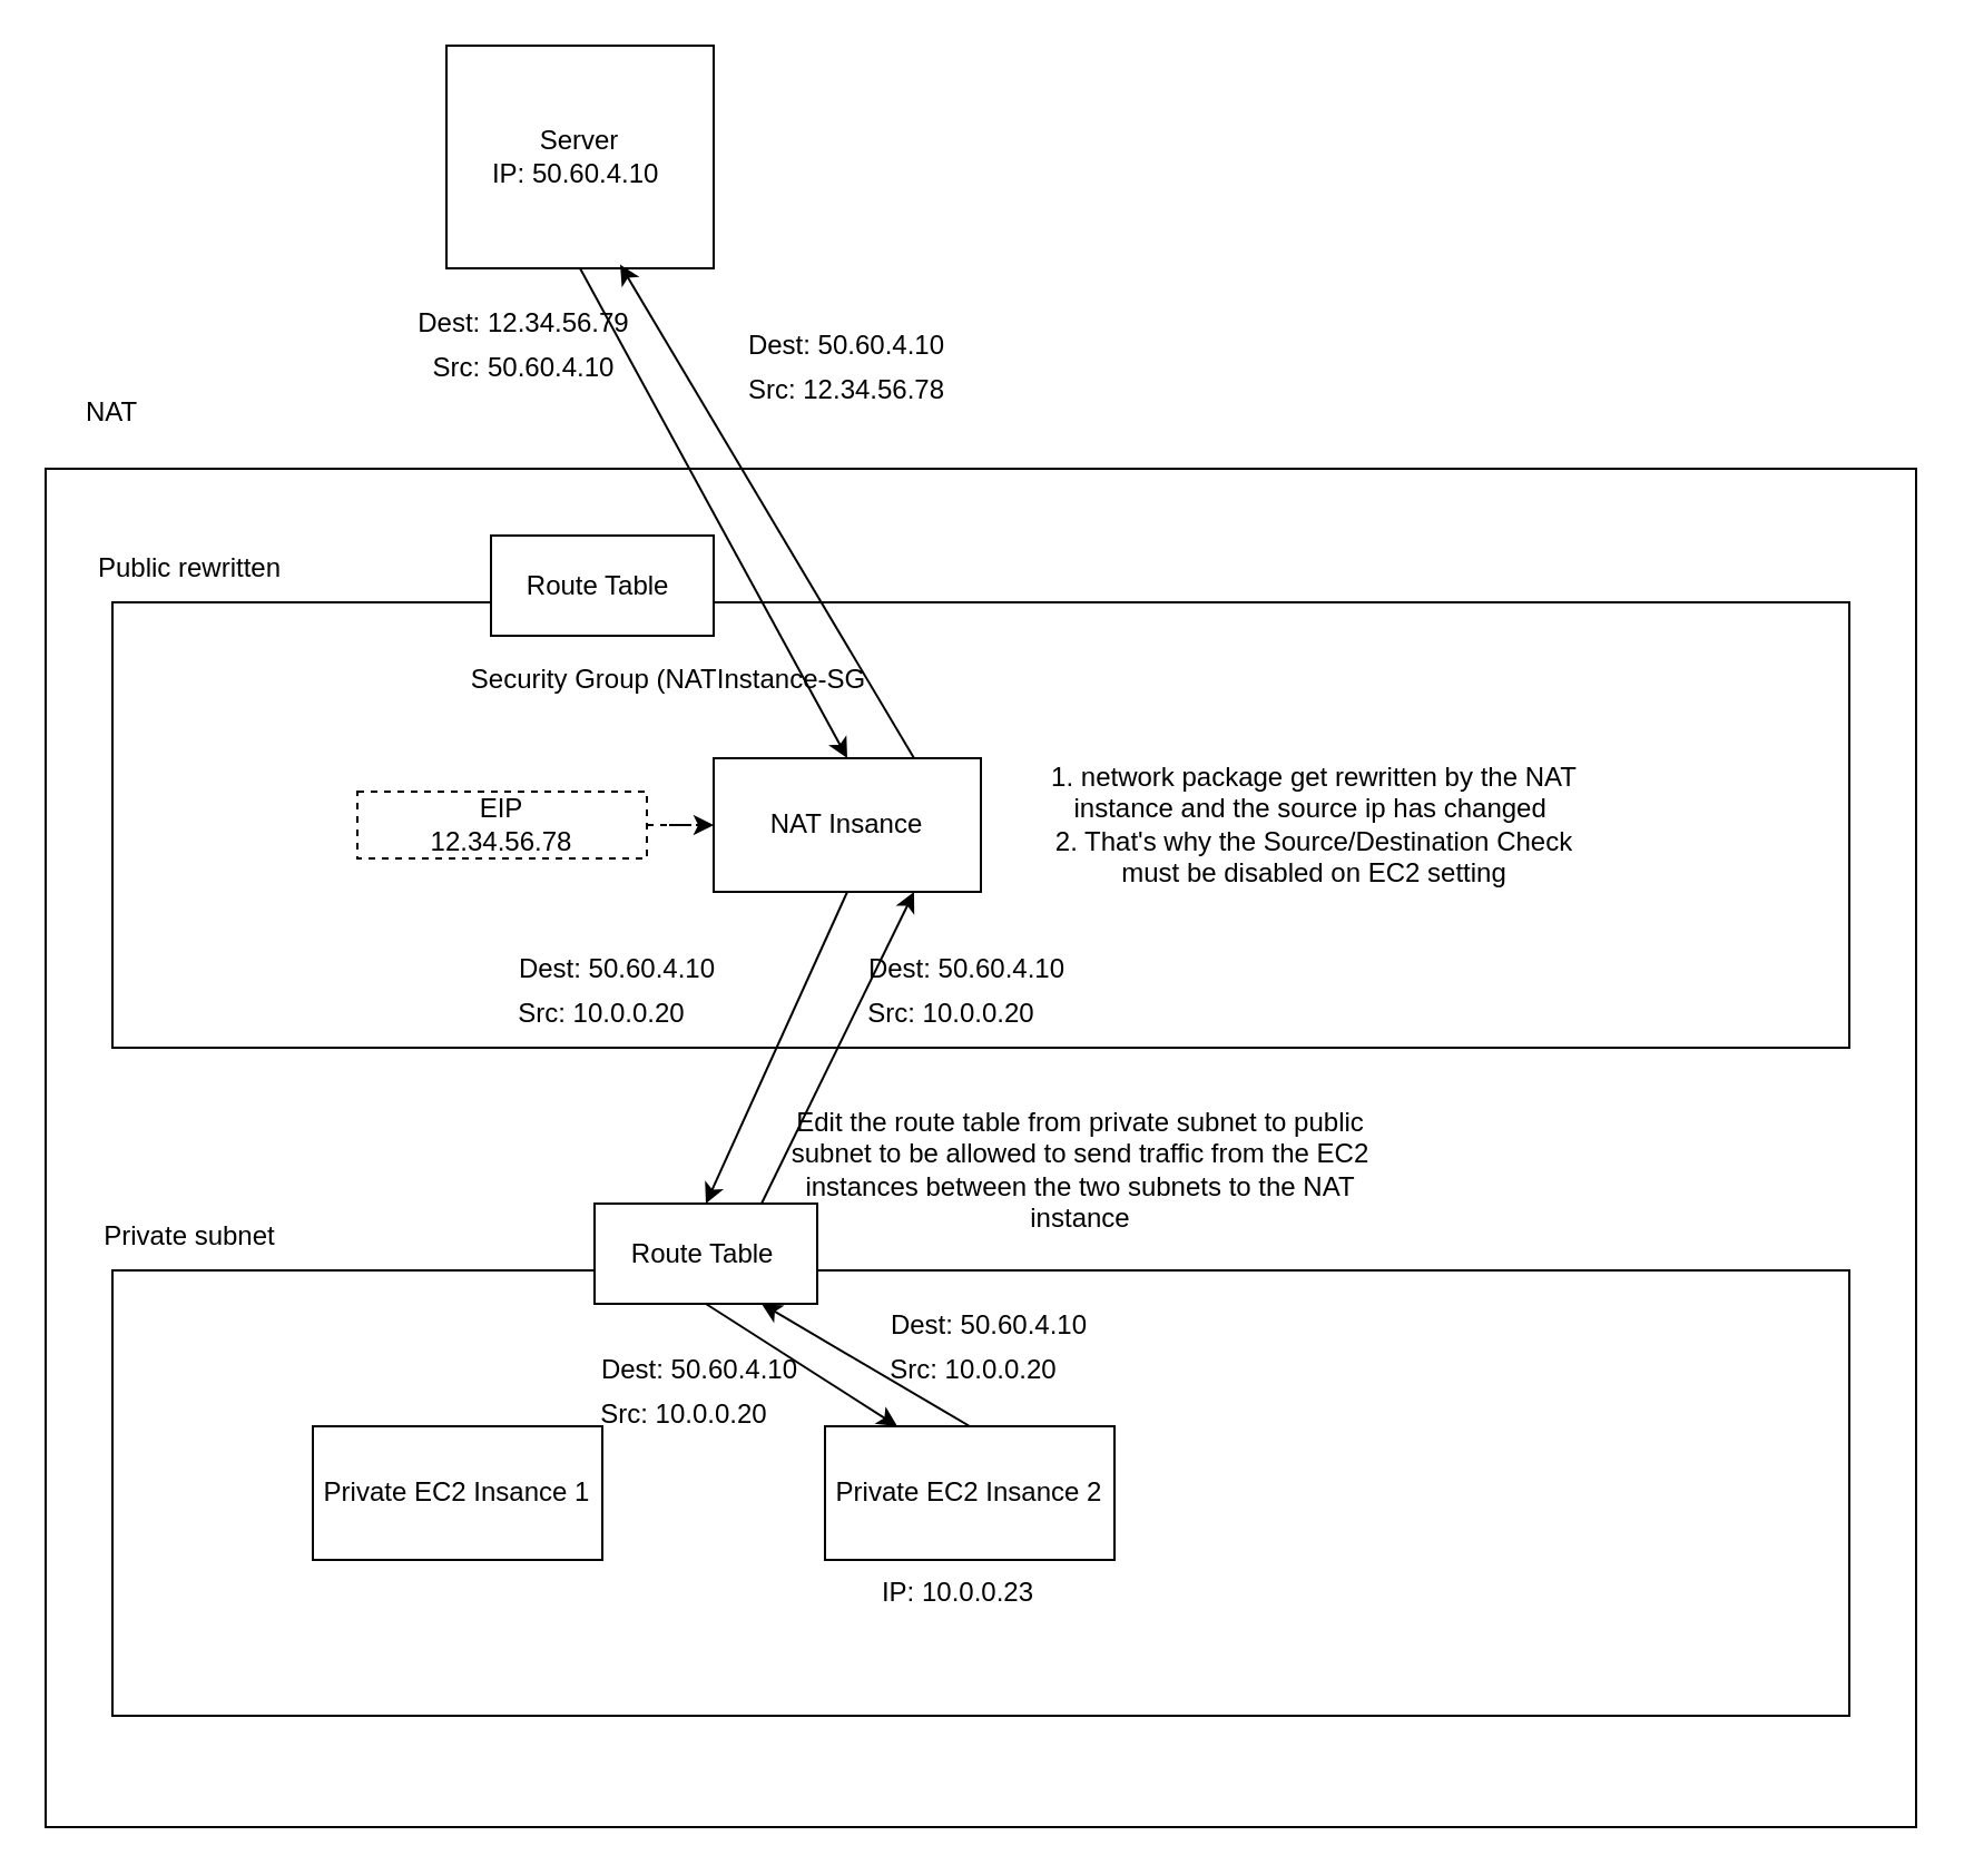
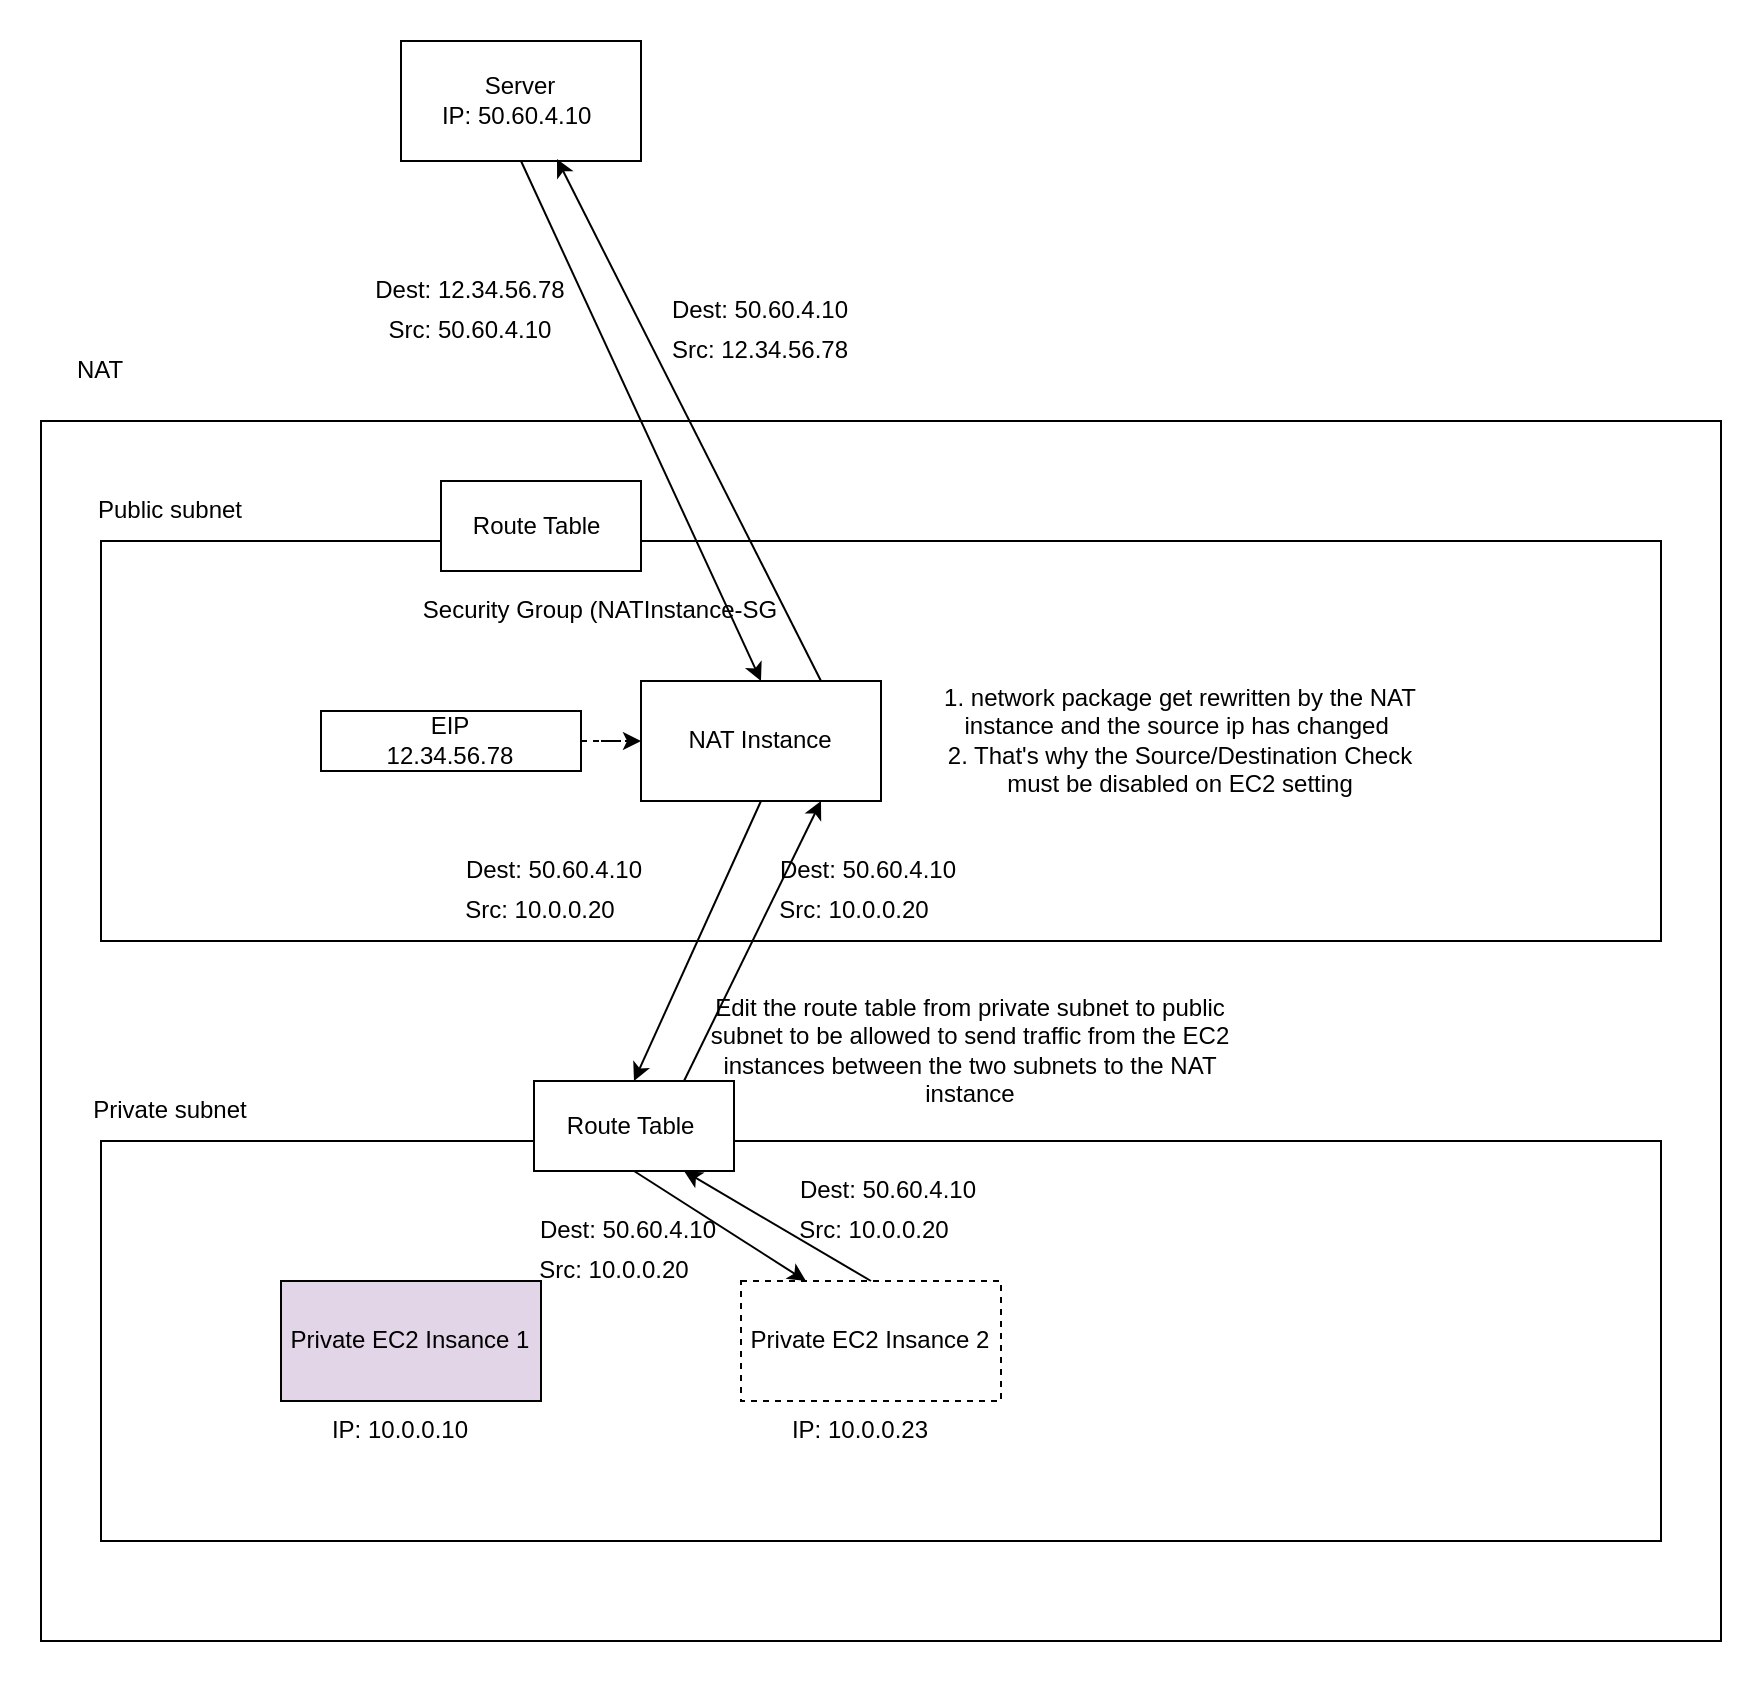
  <mxCell id="0" />
  <mxCell id="1" parent="0" />
  <mxCell id="2" value="" style="rounded=0;whiteSpace=wrap;html=1;" parent="1" vertex="1"><mxGeometry x="20" y="210" width="840" height="610" as="geometry" /></mxCell>
  <mxCell id="3" value="NAT" style="text;html=1;strokeColor=none;fillColor=none;align=center;verticalAlign=middle;whiteSpace=wrap;rounded=0;" parent="1" vertex="1"><mxGeometry x="20" y="170" width="60" height="30" as="geometry" /></mxCell>
  <mxCell id="4" value="" style="rounded=0;whiteSpace=wrap;html=1;" parent="1" vertex="1"><mxGeometry x="50" y="270" width="780" height="200" as="geometry" /></mxCell>
  <mxCell id="5" value="" style="rounded=0;whiteSpace=wrap;html=1;" parent="1" vertex="1"><mxGeometry x="50" y="570" width="780" height="200" as="geometry" /></mxCell>
- <mxCell id="6" value="Public rewritten" style="text;html=1;strokeColor=none;fillColor=none;align=center;verticalAlign=middle;whiteSpace=wrap;rounded=0;" parent="1" vertex="1"><mxGeometry x="20" y="240" width="130" height="30" as="geometry" /></mxCell>
+ <mxCell id="6" value="Public subnet" style="text;html=1;strokeColor=none;fillColor=none;align=center;verticalAlign=middle;whiteSpace=wrap;rounded=0;" parent="1" vertex="1"><mxGeometry x="20" y="240" width="130" height="30" as="geometry" /></mxCell>
  <mxCell id="7" value="Private subnet" style="text;html=1;strokeColor=none;fillColor=none;align=center;verticalAlign=middle;whiteSpace=wrap;rounded=0;" parent="1" vertex="1"><mxGeometry x="20" y="540" width="130" height="30" as="geometry" /></mxCell>
- <mxCell id="8" value="Server&lt;br&gt;IP: 50.60.4.10&amp;nbsp;" style="rounded=0;whiteSpace=wrap;html=1;" parent="1" vertex="1"><mxGeometry x="200" y="20" width="120" height="100" as="geometry" /></mxCell>
- <mxCell id="9" value="NAT Insance" style="rounded=0;whiteSpace=wrap;html=1;" parent="1" vertex="1"><mxGeometry x="320" y="340" width="120" height="60" as="geometry" /></mxCell>
+ <mxCell id="8" value="Server&lt;br&gt;IP: 50.60.4.10&amp;nbsp;" style="rounded=0;whiteSpace=wrap;html=1;" parent="1" vertex="1"><mxGeometry x="200" y="20" width="120" height="60" as="geometry" /></mxCell>
+ <mxCell id="9" value="NAT Instance" style="rounded=0;whiteSpace=wrap;html=1;" parent="1" vertex="1"><mxGeometry x="320" y="340" width="120" height="60" as="geometry" /></mxCell>
  <mxCell id="10" value="Security Group (NATInstance-SG" style="text;html=1;strokeColor=none;fillColor=none;align=center;verticalAlign=middle;whiteSpace=wrap;rounded=0;" parent="1" vertex="1"><mxGeometry x="170" y="290" width="260" height="30" as="geometry" /></mxCell>
  <mxCell id="11" value="" style="edgeStyle=orthogonalEdgeStyle;rounded=0;orthogonalLoop=1;jettySize=auto;html=1;dashed=1;" parent="1" source="12" target="9" edge="1"><mxGeometry relative="1" as="geometry" /></mxCell>
- <mxCell id="12" value="EIP&lt;br&gt;12.34.56.78" style="rounded=0;whiteSpace=wrap;html=1;dashed=1;" parent="1" vertex="1"><mxGeometry x="160" y="355" width="130" height="30" as="geometry" /></mxCell>
- <mxCell id="13" value="Private EC2 Insance 1" style="rounded=0;whiteSpace=wrap;html=1;" parent="1" vertex="1"><mxGeometry x="140" y="640" width="130" height="60" as="geometry" /></mxCell>
- <mxCell id="14" value="Private EC2 Insance 2" style="rounded=0;whiteSpace=wrap;html=1;" parent="1" vertex="1"><mxGeometry x="370" y="640" width="130" height="60" as="geometry" /></mxCell>
+ <mxCell id="12" value="EIP&lt;br&gt;12.34.56.78" style="rounded=0;whiteSpace=wrap;html=1;" parent="1" vertex="1"><mxGeometry x="160" y="355" width="130" height="30" as="geometry" /></mxCell>
+ <mxCell id="13" value="Private EC2 Insance 1" style="rounded=0;whiteSpace=wrap;html=1;fillColor=#e1d5e7;" parent="1" vertex="1"><mxGeometry x="140" y="640" width="130" height="60" as="geometry" /></mxCell>
+ <mxCell id="14" value="Private EC2 Insance 2" style="rounded=0;whiteSpace=wrap;html=1;dashed=1;" parent="1" vertex="1"><mxGeometry x="370" y="640" width="130" height="60" as="geometry" /></mxCell>
  <mxCell id="15" value="Route Table&amp;nbsp;" style="rounded=0;whiteSpace=wrap;html=1;" parent="1" vertex="1"><mxGeometry x="266.5" y="540" width="100" height="45" as="geometry" /></mxCell>
  <mxCell id="16" value="Edit the route table from private subnet to public subnet to be allowed to send traffic from the EC2 instances between the two subnets to the NAT instance" style="text;html=1;strokeColor=none;fillColor=none;align=center;verticalAlign=middle;whiteSpace=wrap;rounded=0;" parent="1" vertex="1"><mxGeometry x="350" y="500" width="270" height="50" as="geometry" /></mxCell>
  <mxCell id="17" value="1. network package get rewritten by the NAT instance and the source ip has changed&amp;nbsp;&lt;br&gt;2. That's why the Source/Destination Check must be disabled on EC2 setting&lt;br&gt;" style="text;html=1;strokeColor=none;fillColor=none;align=center;verticalAlign=middle;whiteSpace=wrap;rounded=0;" parent="1" vertex="1"><mxGeometry x="460" y="310" width="260" height="120" as="geometry" /></mxCell>
  <mxCell id="18" value="" style="endArrow=classic;html=1;rounded=0;entryX=0.75;entryY=1;entryDx=0;entryDy=0;exitX=0.5;exitY=0;exitDx=0;exitDy=0;" parent="1" source="14" target="15" edge="1"><mxGeometry width="50" height="50" relative="1" as="geometry"><mxPoint x="540" y="670" as="sourcePoint" /><mxPoint x="590" y="620" as="targetPoint" /></mxGeometry></mxCell>
  <mxCell id="19" value="Dest: 50.60.4.10" style="text;html=1;strokeColor=none;fillColor=none;align=center;verticalAlign=middle;whiteSpace=wrap;rounded=0;" parent="1" vertex="1"><mxGeometry x="383.5" y="580" width="120" height="30" as="geometry" /></mxCell>
  <mxCell id="20" value="Src: 10.0.0.20" style="text;html=1;strokeColor=none;fillColor=none;align=center;verticalAlign=middle;whiteSpace=wrap;rounded=0;" parent="1" vertex="1"><mxGeometry x="376.5" y="600" width="120" height="30" as="geometry" /></mxCell>
  <mxCell id="21" value="IP: 10.0.0.23" style="text;html=1;strokeColor=none;fillColor=none;align=center;verticalAlign=middle;whiteSpace=wrap;rounded=0;" parent="1" vertex="1"><mxGeometry x="370" y="700" width="120" height="30" as="geometry" /></mxCell>
+ <mxCell id="22" value="IP: 10.0.0.10" style="text;html=1;strokeColor=none;fillColor=none;align=center;verticalAlign=middle;whiteSpace=wrap;rounded=0;" parent="1" vertex="1"><mxGeometry x="140" y="700" width="120" height="30" as="geometry" /></mxCell>
  <mxCell id="23" value="" style="endArrow=classic;html=1;rounded=0;exitX=0.5;exitY=1;exitDx=0;exitDy=0;entryX=0.25;entryY=0;entryDx=0;entryDy=0;" parent="1" source="15" target="14" edge="1"><mxGeometry width="50" height="50" relative="1" as="geometry"><mxPoint x="270" y="660" as="sourcePoint" /><mxPoint x="320" y="610" as="targetPoint" /></mxGeometry></mxCell>
  <mxCell id="24" value="" style="endArrow=classic;html=1;rounded=0;entryX=0.75;entryY=1;entryDx=0;entryDy=0;exitX=0.75;exitY=0;exitDx=0;exitDy=0;" parent="1" source="15" target="9" edge="1"><mxGeometry width="50" height="50" relative="1" as="geometry"><mxPoint x="330" y="470" as="sourcePoint" /><mxPoint x="380" y="420" as="targetPoint" /></mxGeometry></mxCell>
  <mxCell id="25" value="" style="endArrow=classic;html=1;rounded=0;entryX=0.5;entryY=0;entryDx=0;entryDy=0;exitX=0.5;exitY=1;exitDx=0;exitDy=0;" parent="1" source="9" target="15" edge="1"><mxGeometry width="50" height="50" relative="1" as="geometry"><mxPoint x="270" y="480" as="sourcePoint" /><mxPoint x="320" y="430" as="targetPoint" /></mxGeometry></mxCell>
  <mxCell id="26" value="Src: 10.0.0.20" style="text;html=1;strokeColor=none;fillColor=none;align=center;verticalAlign=middle;whiteSpace=wrap;rounded=0;" parent="1" vertex="1"><mxGeometry x="366.5" y="440" width="120" height="30" as="geometry" /></mxCell>
  <mxCell id="27" value="Dest: 50.60.4.10" style="text;html=1;strokeColor=none;fillColor=none;align=center;verticalAlign=middle;whiteSpace=wrap;rounded=0;" parent="1" vertex="1"><mxGeometry x="373.5" y="420" width="120" height="30" as="geometry" /></mxCell>
  <mxCell id="28" value="" style="endArrow=classic;html=1;rounded=0;entryX=0.65;entryY=0.983;entryDx=0;entryDy=0;entryPerimeter=0;exitX=0.75;exitY=0;exitDx=0;exitDy=0;" parent="1" source="9" target="8" edge="1"><mxGeometry width="50" height="50" relative="1" as="geometry"><mxPoint x="420" y="200" as="sourcePoint" /><mxPoint x="470" y="150" as="targetPoint" /></mxGeometry></mxCell>
  <mxCell id="29" value="Dest: 50.60.4.10" style="text;html=1;strokeColor=none;fillColor=none;align=center;verticalAlign=middle;whiteSpace=wrap;rounded=0;" parent="1" vertex="1"><mxGeometry x="320" y="140" width="120" height="30" as="geometry" /></mxCell>
  <mxCell id="30" value="Src: 12.34.56.78" style="text;html=1;strokeColor=none;fillColor=none;align=center;verticalAlign=middle;whiteSpace=wrap;rounded=0;" parent="1" vertex="1"><mxGeometry x="320" y="160" width="120" height="30" as="geometry" /></mxCell>
  <mxCell id="31" value="" style="endArrow=classic;html=1;rounded=0;exitX=0.5;exitY=1;exitDx=0;exitDy=0;entryX=0.5;entryY=0;entryDx=0;entryDy=0;" parent="1" source="8" target="9" edge="1"><mxGeometry width="50" height="50" relative="1" as="geometry"><mxPoint x="410" y="110" as="sourcePoint" /><mxPoint x="460" y="60" as="targetPoint" /></mxGeometry></mxCell>
- <mxCell id="32" value="Dest: 12.34.56.79" style="text;html=1;strokeColor=none;fillColor=none;align=center;verticalAlign=middle;whiteSpace=wrap;rounded=0;" parent="1" vertex="1"><mxGeometry x="175" y="130" width="120" height="30" as="geometry" /></mxCell>
+ <mxCell id="32" value="Dest: 12.34.56.78" style="text;html=1;strokeColor=none;fillColor=none;align=center;verticalAlign=middle;whiteSpace=wrap;rounded=0;" parent="1" vertex="1"><mxGeometry x="175" y="130" width="120" height="30" as="geometry" /></mxCell>
  <mxCell id="33" value="Src: 50.60.4.10" style="text;html=1;strokeColor=none;fillColor=none;align=center;verticalAlign=middle;whiteSpace=wrap;rounded=0;" parent="1" vertex="1"><mxGeometry x="175" y="150" width="120" height="30" as="geometry" /></mxCell>
  <mxCell id="34" value="Dest: 50.60.4.10" style="text;html=1;strokeColor=none;fillColor=none;align=center;verticalAlign=middle;whiteSpace=wrap;rounded=0;" parent="1" vertex="1"><mxGeometry x="217" y="420" width="120" height="30" as="geometry" /></mxCell>
  <mxCell id="35" value="Src: 10.0.0.20" style="text;html=1;strokeColor=none;fillColor=none;align=center;verticalAlign=middle;whiteSpace=wrap;rounded=0;" parent="1" vertex="1"><mxGeometry x="210" y="440" width="120" height="30" as="geometry" /></mxCell>
  <mxCell id="36" value="Dest: 50.60.4.10" style="text;html=1;strokeColor=none;fillColor=none;align=center;verticalAlign=middle;whiteSpace=wrap;rounded=0;" parent="1" vertex="1"><mxGeometry x="253.5" y="600" width="120" height="30" as="geometry" /></mxCell>
  <mxCell id="37" value="Src: 10.0.0.20" style="text;html=1;strokeColor=none;fillColor=none;align=center;verticalAlign=middle;whiteSpace=wrap;rounded=0;" parent="1" vertex="1"><mxGeometry x="246.5" y="620" width="120" height="30" as="geometry" /></mxCell>
  <mxCell id="38" value="Route Table&amp;nbsp;" style="rounded=0;whiteSpace=wrap;html=1;" vertex="1" parent="1"><mxGeometry x="220" y="240" width="100" height="45" as="geometry" /></mxCell>
